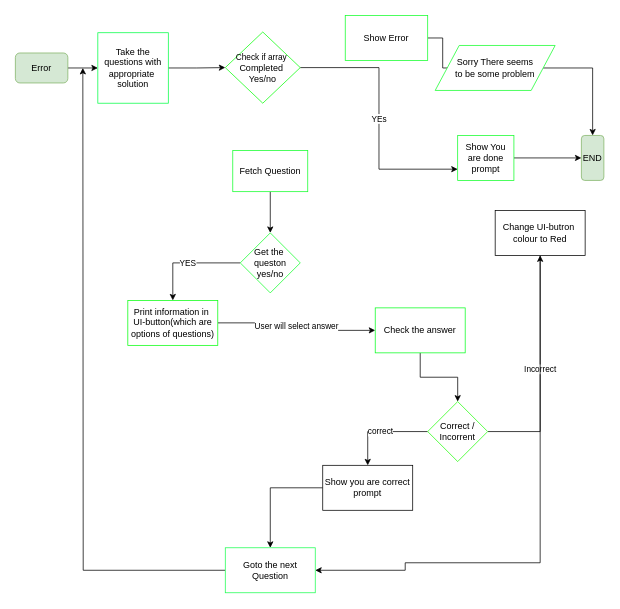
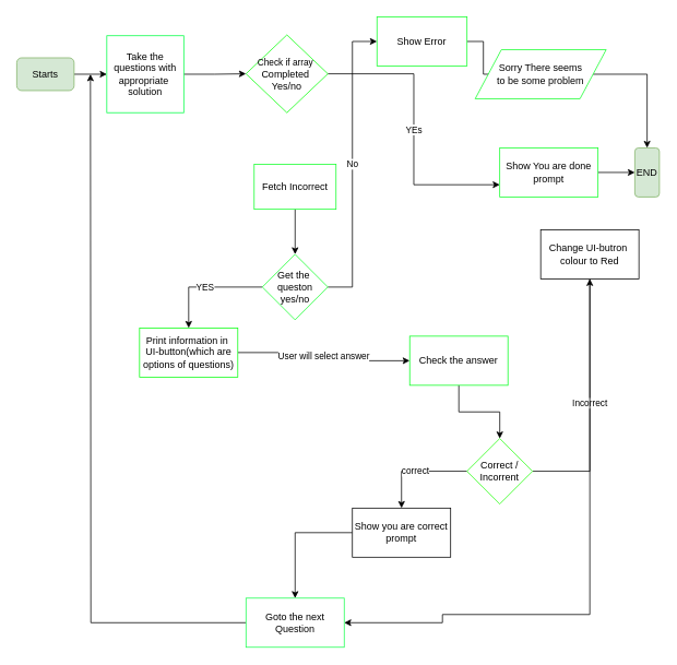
  <mxCell id="0" />
  <mxCell id="1" parent="0" />
  <mxCell id="2" style="edgeStyle=orthogonalEdgeStyle;rounded=0;orthogonalLoop=1;jettySize=auto;html=1;" parent="1" source="3" target="5" edge="1"><mxGeometry relative="1" as="geometry"><mxPoint x="414" y="120" as="targetPoint" /></mxGeometry></mxCell>
- <mxCell id="3" value="Error" style="rounded=1;whiteSpace=wrap;html=1;fillColor=#d5e8d4;strokeColor=#82b366;" parent="1" vertex="1"><mxGeometry x="20" y="70" width="70" height="40" as="geometry" /></mxCell>
+ <mxCell id="3" value="Starts" style="rounded=1;whiteSpace=wrap;html=1;fillColor=#d5e8d4;strokeColor=#82b366;" parent="1" vertex="1"><mxGeometry x="20" y="70" width="70" height="40" as="geometry" /></mxCell>
  <mxCell id="4" style="edgeStyle=orthogonalEdgeStyle;rounded=0;orthogonalLoop=1;jettySize=auto;html=1;entryX=0;entryY=0.5;entryDx=0;entryDy=0;" parent="1" source="5" target="11" edge="1"><mxGeometry relative="1" as="geometry"><mxPoint x="300" y="90" as="targetPoint" /></mxGeometry></mxCell>
  <mxCell id="5" value="Take the questions with appropriate&amp;nbsp; solution" style="whiteSpace=wrap;html=1;aspect=fixed;strokeColor=#03FF46;" parent="1" vertex="1"><mxGeometry x="130" y="43" width="94" height="94" as="geometry" /></mxCell>
  <mxCell id="6" style="edgeStyle=orthogonalEdgeStyle;rounded=0;orthogonalLoop=1;jettySize=auto;html=1;" parent="1" source="7" target="9" edge="1"><mxGeometry relative="1" as="geometry"><mxPoint x="590" y="90" as="targetPoint" /></mxGeometry></mxCell>
  <mxCell id="7" value="Show Error" style="rounded=0;whiteSpace=wrap;html=1;strokeColor=#12FF2A;" parent="1" vertex="1"><mxGeometry x="460" y="20" width="110" height="60" as="geometry" /></mxCell>
  <mxCell id="8" style="edgeStyle=orthogonalEdgeStyle;rounded=0;orthogonalLoop=1;jettySize=auto;html=1;entryX=0.5;entryY=0;entryDx=0;entryDy=0;" parent="1" source="9" target="32" edge="1"><mxGeometry relative="1" as="geometry" /></mxCell>
  <mxCell id="9" value="Sorry There seems&lt;br&gt;to be some problem" style="shape=parallelogram;perimeter=parallelogramPerimeter;whiteSpace=wrap;html=1;strokeColor=#12FF2A;" parent="1" vertex="1"><mxGeometry x="580" y="60" width="160" height="60" as="geometry" /></mxCell>
  <mxCell id="10" value="YEs" style="edgeStyle=orthogonalEdgeStyle;rounded=0;orthogonalLoop=1;jettySize=auto;html=1;exitX=1;exitY=0.5;exitDx=0;exitDy=0;entryX=0;entryY=0.75;entryDx=0;entryDy=0;" parent="1" source="11" target="26" edge="1"><mxGeometry relative="1" as="geometry" /></mxCell>
  <mxCell id="11" value="&lt;span style=&quot;font-size: 11px&quot;&gt;Check if array&amp;nbsp;&lt;br&gt;&lt;/span&gt;Completed&amp;nbsp;&lt;br&gt;Yes/no" style="rhombus;whiteSpace=wrap;html=1;strokeColor=#0AFF0A;" parent="1" vertex="1"><mxGeometry x="300" y="42" width="100" height="95" as="geometry" /></mxCell>
  <mxCell id="12" value="User will select answer" style="edgeStyle=orthogonalEdgeStyle;rounded=0;orthogonalLoop=1;jettySize=auto;html=1;" parent="1" source="13" target="15" edge="1"><mxGeometry relative="1" as="geometry"><mxPoint x="340" y="310" as="targetPoint" /></mxGeometry></mxCell>
  <mxCell id="13" value="Print information in&amp;nbsp;&lt;br&gt;UI-button(which are options of questions)" style="rounded=0;whiteSpace=wrap;html=1;strokeColor=#08FF10;" parent="1" vertex="1"><mxGeometry x="170" y="400" width="120" height="60" as="geometry" /></mxCell>
  <mxCell id="14" style="edgeStyle=orthogonalEdgeStyle;rounded=0;orthogonalLoop=1;jettySize=auto;html=1;" parent="1" source="15" target="18" edge="1"><mxGeometry relative="1" as="geometry" /></mxCell>
  <mxCell id="15" value="Check the answer" style="rounded=0;whiteSpace=wrap;html=1;strokeColor=#08FF20;" parent="1" vertex="1"><mxGeometry x="500" y="410" width="120" height="60" as="geometry" /></mxCell>
  <mxCell id="16" value="Incorrect" style="edgeStyle=orthogonalEdgeStyle;rounded=0;orthogonalLoop=1;jettySize=auto;html=1;" parent="1" source="18" target="20" edge="1"><mxGeometry relative="1" as="geometry"><mxPoint x="460" y="430" as="targetPoint" /><Array as="points"><mxPoint x="720" y="575" /></Array></mxGeometry></mxCell>
  <mxCell id="17" value="correct" style="edgeStyle=orthogonalEdgeStyle;rounded=0;orthogonalLoop=1;jettySize=auto;html=1;" parent="1" source="18" target="22" edge="1"><mxGeometry relative="1" as="geometry"><mxPoint x="350" y="550" as="targetPoint" /></mxGeometry></mxCell>
  <mxCell id="18" value="Correct / Incorrent" style="rhombus;whiteSpace=wrap;html=1;strokeColor=#25FF0D;" parent="1" vertex="1"><mxGeometry x="570" y="535" width="80" height="80" as="geometry" /></mxCell>
  <mxCell id="19" style="edgeStyle=orthogonalEdgeStyle;rounded=0;orthogonalLoop=1;jettySize=auto;html=1;entryX=1;entryY=0.5;entryDx=0;entryDy=0;" parent="1" source="20" target="24" edge="1"><mxGeometry relative="1" as="geometry"><Array as="points"><mxPoint x="720" y="750" /><mxPoint x="540" y="750" /><mxPoint x="540" y="760" /></Array></mxGeometry></mxCell>
  <mxCell id="20" value="Change UI-butron&amp;nbsp;&lt;br&gt;colour to Red" style="rounded=0;whiteSpace=wrap;html=1;" parent="1" vertex="1"><mxGeometry x="660" y="280" width="120" height="60" as="geometry" /></mxCell>
  <mxCell id="21" style="edgeStyle=orthogonalEdgeStyle;rounded=0;orthogonalLoop=1;jettySize=auto;html=1;" parent="1" source="22" target="24" edge="1"><mxGeometry relative="1" as="geometry"><mxPoint x="350" y="640" as="targetPoint" /></mxGeometry></mxCell>
  <mxCell id="22" value="Show you are correct prompt" style="rounded=0;whiteSpace=wrap;html=1;" parent="1" vertex="1"><mxGeometry x="430" y="620" width="120" height="60" as="geometry" /></mxCell>
  <mxCell id="23" style="edgeStyle=orthogonalEdgeStyle;rounded=0;orthogonalLoop=1;jettySize=auto;html=1;" parent="1" source="24" edge="1"><mxGeometry relative="1" as="geometry"><mxPoint x="110" y="90" as="targetPoint" /></mxGeometry></mxCell>
  <mxCell id="24" value="Goto the next Question&lt;br&gt;" style="rounded=0;whiteSpace=wrap;html=1;strokeColor=#1CFF51;" parent="1" vertex="1"><mxGeometry x="300" y="730" width="120" height="60" as="geometry" /></mxCell>
  <mxCell id="25" style="edgeStyle=orthogonalEdgeStyle;rounded=0;orthogonalLoop=1;jettySize=auto;html=1;" parent="1" source="26" target="32" edge="1"><mxGeometry relative="1" as="geometry"><mxPoint x="760" y="210" as="targetPoint" /></mxGeometry></mxCell>
- <mxCell id="26" value="Show You are done prompt" style="rounded=0;whiteSpace=wrap;html=1;strokeColor=#12FF2A;" parent="1" vertex="1"><mxGeometry x="610" y="180" width="75" height="60" as="geometry" /></mxCell>
+ <mxCell id="26" value="Show You are done prompt" style="rounded=0;whiteSpace=wrap;html=1;strokeColor=#12FF2A;" parent="1" vertex="1"><mxGeometry x="610" y="180" width="120" height="60" as="geometry" /></mxCell>
  <mxCell id="27" style="edgeStyle=orthogonalEdgeStyle;rounded=0;orthogonalLoop=1;jettySize=auto;html=1;entryX=0.5;entryY=0;entryDx=0;entryDy=0;" parent="1" source="28" target="31" edge="1"><mxGeometry relative="1" as="geometry" /></mxCell>
- <mxCell id="28" value="Fetch Question" style="rounded=0;whiteSpace=wrap;html=1;strokeColor=#12FF2A;" parent="1" vertex="1"><mxGeometry x="310" y="200" width="100" height="55" as="geometry" /></mxCell>
+ <mxCell id="28" value="Fetch Incorrect" style="rounded=0;whiteSpace=wrap;html=1;strokeColor=#12FF2A;" parent="1" vertex="1"><mxGeometry x="310" y="200" width="100" height="55" as="geometry" /></mxCell>
  <mxCell id="29" value="YES" style="edgeStyle=orthogonalEdgeStyle;rounded=0;orthogonalLoop=1;jettySize=auto;html=1;entryX=0.5;entryY=0;entryDx=0;entryDy=0;" parent="1" source="31" target="13" edge="1"><mxGeometry relative="1" as="geometry" /></mxCell>
+ <mxCell id="30" value="No" style="edgeStyle=orthogonalEdgeStyle;rounded=0;orthogonalLoop=1;jettySize=auto;html=1;entryX=0;entryY=0.5;entryDx=0;entryDy=0;" parent="1" source="31" target="7" edge="1"><mxGeometry relative="1" as="geometry" /></mxCell>
  <mxCell id="31" value="Get the&amp;nbsp;&lt;br&gt;queston&lt;br&gt;yes/no" style="rhombus;whiteSpace=wrap;html=1;strokeColor=#12FF2A;" parent="1" vertex="1"><mxGeometry x="320" y="310" width="80" height="80" as="geometry" /></mxCell>
  <mxCell id="32" value="END" style="rounded=1;whiteSpace=wrap;html=1;fillColor=#d5e8d4;strokeColor=#82b366;" parent="1" vertex="1"><mxGeometry x="775" y="180" width="30" height="60" as="geometry" /></mxCell>
